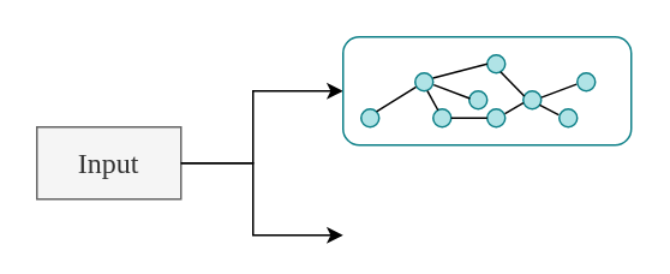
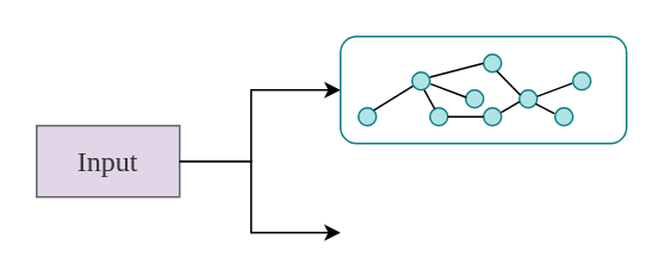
  <mxCell id="0" />
  <mxCell id="1" parent="0" />
- <mxCell id="2" value="&lt;font style=&quot;font-size: 16px;&quot; face=&quot;Times New Roman&quot;&gt;Input&lt;/font&gt;" style="rounded=0;whiteSpace=wrap;html=1;fillColor=#f5f5f5;fontColor=#333333;strokeColor=#666666;" vertex="1" parent="1"><mxGeometry x="20" y="70" width="80" height="40" as="geometry" /></mxCell>
+ <mxCell id="2" value="&lt;font style=&quot;font-size: 16px;&quot; face=&quot;Times New Roman&quot;&gt;Input&lt;/font&gt;" style="rounded=0;whiteSpace=wrap;html=1;fillColor=#e1d5e7;fontColor=#333333;strokeColor=#666666;" vertex="1" parent="1"><mxGeometry x="20" y="70" width="80" height="40" as="geometry" /></mxCell>
  <mxCell id="3" value="" style="endArrow=classic;html=1;rounded=0;exitX=1;exitY=0.5;exitDx=0;exitDy=0;" edge="1" parent="1"><mxGeometry width="50" height="50" relative="1" as="geometry"><mxPoint x="100" y="89.92" as="sourcePoint" /><mxPoint x="190" y="50" as="targetPoint" /><Array as="points"><mxPoint x="140" y="90" /><mxPoint x="140" y="50" /></Array></mxGeometry></mxCell>
  <mxCell id="4" value="" style="endArrow=classic;html=1;rounded=0;exitX=1;exitY=0.5;exitDx=0;exitDy=0;" edge="1" parent="1"><mxGeometry width="50" height="50" relative="1" as="geometry"><mxPoint x="100" y="89.92" as="sourcePoint" /><mxPoint x="190" y="130" as="targetPoint" /><Array as="points"><mxPoint x="140" y="90" /><mxPoint x="140" y="130" /></Array></mxGeometry></mxCell>
  <mxCell id="5" value="" style="rounded=1;whiteSpace=wrap;html=1;fillColor=none;strokeColor=#0e8088;" vertex="1" parent="1"><mxGeometry x="190" y="20" width="160" height="60" as="geometry" /></mxCell>
  <mxCell id="6" value="" style="ellipse;whiteSpace=wrap;html=1;aspect=fixed;fillColor=#b0e3e6;strokeColor=#0e8088;" vertex="1" parent="1"><mxGeometry x="230" y="40" width="10" height="10" as="geometry" /></mxCell>
  <mxCell id="7" value="" style="ellipse;whiteSpace=wrap;html=1;aspect=fixed;fillColor=#b0e3e6;strokeColor=#0e8088;" vertex="1" parent="1"><mxGeometry x="200" y="60" width="10" height="10" as="geometry" /></mxCell>
  <mxCell id="8" value="" style="ellipse;whiteSpace=wrap;html=1;aspect=fixed;fillColor=#b0e3e6;strokeColor=#0e8088;" vertex="1" parent="1"><mxGeometry x="240" y="60" width="10" height="10" as="geometry" /></mxCell>
  <mxCell id="9" value="" style="ellipse;whiteSpace=wrap;html=1;aspect=fixed;fillColor=#b0e3e6;strokeColor=#0e8088;" vertex="1" parent="1"><mxGeometry x="270" y="30" width="10" height="10" as="geometry" /></mxCell>
  <mxCell id="10" value="" style="ellipse;whiteSpace=wrap;html=1;aspect=fixed;fillColor=#b0e3e6;strokeColor=#0e8088;" vertex="1" parent="1"><mxGeometry x="260" y="50" width="10" height="10" as="geometry" /></mxCell>
  <mxCell id="11" value="" style="ellipse;whiteSpace=wrap;html=1;aspect=fixed;fillColor=#b0e3e6;strokeColor=#0e8088;" vertex="1" parent="1"><mxGeometry x="290" y="50" width="10" height="10" as="geometry" /></mxCell>
  <mxCell id="12" value="" style="ellipse;whiteSpace=wrap;html=1;aspect=fixed;fillColor=#b0e3e6;strokeColor=#0e8088;" vertex="1" parent="1"><mxGeometry x="270" y="60" width="10" height="10" as="geometry" /></mxCell>
  <mxCell id="13" value="" style="ellipse;whiteSpace=wrap;html=1;aspect=fixed;fillColor=#b0e3e6;strokeColor=#0e8088;" vertex="1" parent="1"><mxGeometry x="320" y="40" width="10" height="10" as="geometry" /></mxCell>
  <mxCell id="14" value="" style="ellipse;whiteSpace=wrap;html=1;aspect=fixed;fillColor=#b0e3e6;strokeColor=#0e8088;" vertex="1" parent="1"><mxGeometry x="310" y="60" width="10" height="10" as="geometry" /></mxCell>
  <mxCell id="15" value="" style="endArrow=none;html=1;rounded=0;entryX=0;entryY=0.5;entryDx=0;entryDy=0;exitX=0.989;exitY=0.287;exitDx=0;exitDy=0;exitPerimeter=0;" edge="1" parent="1" source="6" target="9"><mxGeometry width="50" height="50" relative="1" as="geometry"><mxPoint x="160" y="30" as="sourcePoint" /><mxPoint x="210" y="-20" as="targetPoint" /></mxGeometry></mxCell>
  <mxCell id="16" value="" style="endArrow=none;html=1;rounded=0;entryX=0.054;entryY=0.77;entryDx=0;entryDy=0;exitX=1;exitY=0;exitDx=0;exitDy=0;entryPerimeter=0;" edge="1" parent="1" source="7" target="6"><mxGeometry width="50" height="50" relative="1" as="geometry"><mxPoint x="201" y="54.5" as="sourcePoint" /><mxPoint x="230" y="45.5" as="targetPoint" /></mxGeometry></mxCell>
  <mxCell id="17" value="" style="endArrow=none;html=1;rounded=0;entryX=0.045;entryY=0.418;entryDx=0;entryDy=0;exitX=1.032;exitY=0.656;exitDx=0;exitDy=0;exitPerimeter=0;entryPerimeter=0;" edge="1" parent="1" source="6" target="10"><mxGeometry width="50" height="50" relative="1" as="geometry"><mxPoint x="219" y="71" as="sourcePoint" /><mxPoint x="241" y="58" as="targetPoint" /></mxGeometry></mxCell>
  <mxCell id="18" value="" style="endArrow=none;html=1;rounded=0;entryX=0.06;entryY=0.282;entryDx=0;entryDy=0;exitX=0.74;exitY=0.928;exitDx=0;exitDy=0;exitPerimeter=0;entryPerimeter=0;" edge="1" parent="1" source="9" target="11"><mxGeometry width="50" height="50" relative="1" as="geometry"><mxPoint x="280" y="40" as="sourcePoint" /><mxPoint x="300" y="47" as="targetPoint" /></mxGeometry></mxCell>
  <mxCell id="19" value="" style="endArrow=none;html=1;rounded=0;entryX=0.271;entryY=0.067;entryDx=0;entryDy=0;exitX=0.679;exitY=0.998;exitDx=0;exitDy=0;exitPerimeter=0;entryPerimeter=0;" edge="1" parent="1" source="6" target="8"><mxGeometry width="50" height="50" relative="1" as="geometry"><mxPoint x="216" y="50" as="sourcePoint" /><mxPoint x="230" y="64" as="targetPoint" /></mxGeometry></mxCell>
  <mxCell id="20" value="" style="endArrow=none;html=1;rounded=0;entryX=0;entryY=0.5;entryDx=0;entryDy=0;exitX=1;exitY=0.5;exitDx=0;exitDy=0;" edge="1" parent="1" source="8" target="12"><mxGeometry width="50" height="50" relative="1" as="geometry"><mxPoint x="250" y="70" as="sourcePoint" /><mxPoint x="280" y="62" as="targetPoint" /></mxGeometry></mxCell>
  <mxCell id="21" value="" style="endArrow=none;html=1;rounded=0;entryX=0.01;entryY=0.661;entryDx=0;entryDy=0;exitX=0.985;exitY=0.26;exitDx=0;exitDy=0;entryPerimeter=0;exitPerimeter=0;" edge="1" parent="1" source="12" target="11"><mxGeometry width="50" height="50" relative="1" as="geometry"><mxPoint x="260" y="75" as="sourcePoint" /><mxPoint x="280" y="75" as="targetPoint" /></mxGeometry></mxCell>
  <mxCell id="22" value="" style="endArrow=none;html=1;rounded=0;entryX=-0.039;entryY=0.622;entryDx=0;entryDy=0;exitX=1.005;exitY=0.357;exitDx=0;exitDy=0;exitPerimeter=0;entryPerimeter=0;" edge="1" parent="1" source="11" target="13"><mxGeometry width="50" height="50" relative="1" as="geometry"><mxPoint x="287" y="49" as="sourcePoint" /><mxPoint x="301" y="63" as="targetPoint" /></mxGeometry></mxCell>
  <mxCell id="23" value="" style="endArrow=none;html=1;rounded=0;entryX=-0.027;entryY=0.325;entryDx=0;entryDy=0;exitX=0.913;exitY=0.776;exitDx=0;exitDy=0;exitPerimeter=0;entryPerimeter=0;" edge="1" parent="1" source="11" target="14"><mxGeometry width="50" height="50" relative="1" as="geometry"><mxPoint x="310" y="64" as="sourcePoint" /><mxPoint x="330" y="56" as="targetPoint" /></mxGeometry></mxCell>
